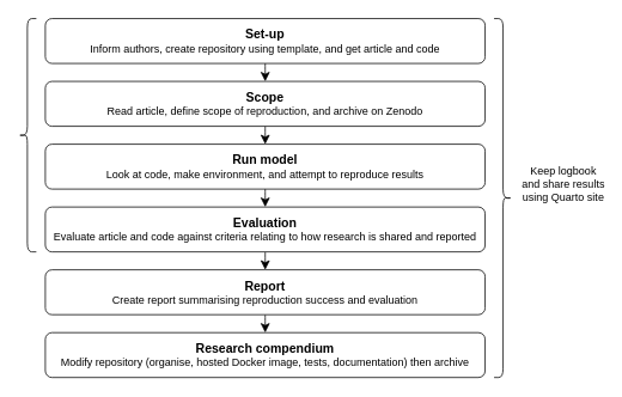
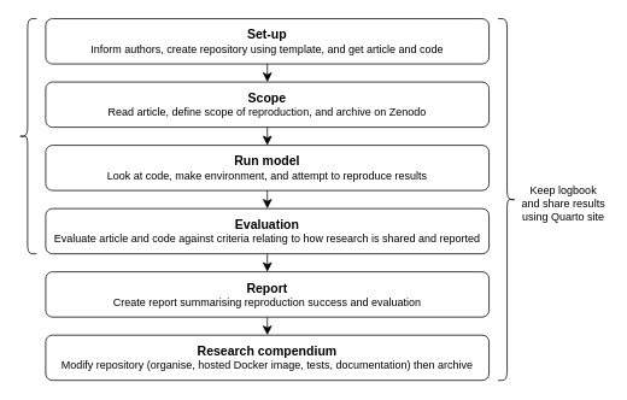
  <mxCell id="0" />
  <mxCell id="1" parent="0" />
  <mxCell id="2" style="edgeStyle=none;curved=1;rounded=0;orthogonalLoop=1;jettySize=auto;html=1;exitX=0.5;exitY=1;exitDx=0;exitDy=0;entryX=0.5;entryY=0;entryDx=0;entryDy=0;fontSize=12;startSize=8;endSize=8;" parent="1" source="3" target="5" edge="1"><mxGeometry relative="1" as="geometry" /></mxCell>
  <mxCell id="3" value="&lt;b&gt;&lt;font style=&quot;font-size: 14px;&quot;&gt;Set-up&lt;/font&gt;&lt;/b&gt;&lt;div&gt;Inform authors, c&lt;span style=&quot;background-color: initial;&quot;&gt;reate repository using template, and g&lt;/span&gt;&lt;span style=&quot;background-color: initial;&quot;&gt;et article and code&lt;/span&gt;&lt;/div&gt;" style="rounded=1;whiteSpace=wrap;html=1;" parent="1" vertex="1"><mxGeometry x="50" y="20" width="490" height="50" as="geometry" /></mxCell>
  <mxCell id="4" style="edgeStyle=none;curved=1;rounded=0;orthogonalLoop=1;jettySize=auto;html=1;exitX=0.5;exitY=1;exitDx=0;exitDy=0;entryX=0.5;entryY=0;entryDx=0;entryDy=0;fontSize=12;startSize=8;endSize=8;" parent="1" source="5" target="7" edge="1"><mxGeometry relative="1" as="geometry" /></mxCell>
  <mxCell id="5" value="&lt;b&gt;&lt;font style=&quot;font-size: 14px;&quot;&gt;Scope&lt;/font&gt;&lt;/b&gt;&lt;div&gt;Read article, define scope of reproduction, and archive on Zenodo&lt;/div&gt;" style="rounded=1;whiteSpace=wrap;html=1;" parent="1" vertex="1"><mxGeometry x="50" y="90" width="490" height="50" as="geometry" /></mxCell>
  <mxCell id="6" style="edgeStyle=none;curved=1;rounded=0;orthogonalLoop=1;jettySize=auto;html=1;exitX=0.5;exitY=1;exitDx=0;exitDy=0;entryX=0.5;entryY=0;entryDx=0;entryDy=0;fontSize=12;startSize=8;endSize=8;" parent="1" source="7" target="9" edge="1"><mxGeometry relative="1" as="geometry" /></mxCell>
  <mxCell id="7" value="&lt;b&gt;&lt;font style=&quot;font-size: 14px;&quot;&gt;Run model&lt;/font&gt;&lt;/b&gt;&lt;div&gt;Look at code, make environment, and attempt to reproduce results&lt;/div&gt;" style="rounded=1;whiteSpace=wrap;html=1;" parent="1" vertex="1"><mxGeometry x="50" y="160" width="490" height="50" as="geometry" /></mxCell>
  <mxCell id="8" style="edgeStyle=none;curved=1;rounded=0;orthogonalLoop=1;jettySize=auto;html=1;exitX=0.5;exitY=1;exitDx=0;exitDy=0;entryX=0.5;entryY=0;entryDx=0;entryDy=0;fontSize=12;startSize=8;endSize=8;" parent="1" source="9" target="11" edge="1"><mxGeometry relative="1" as="geometry" /></mxCell>
  <mxCell id="9" value="&lt;b&gt;&lt;font style=&quot;font-size: 14px;&quot;&gt;Evaluation&lt;/font&gt;&lt;/b&gt;&lt;div&gt;Evaluate article and code against criteria relating to how research is shared and reported&lt;/div&gt;" style="rounded=1;whiteSpace=wrap;html=1;" parent="1" vertex="1"><mxGeometry x="50" y="230" width="490" height="50" as="geometry" /></mxCell>
  <mxCell id="10" style="edgeStyle=none;curved=1;rounded=0;orthogonalLoop=1;jettySize=auto;html=1;exitX=0.5;exitY=1;exitDx=0;exitDy=0;entryX=0.5;entryY=0;entryDx=0;entryDy=0;fontSize=12;startSize=8;endSize=8;" parent="1" source="11" target="12" edge="1"><mxGeometry relative="1" as="geometry" /></mxCell>
  <mxCell id="11" value="&lt;b&gt;&lt;font style=&quot;font-size: 14px;&quot;&gt;Report&lt;/font&gt;&lt;/b&gt;&lt;div&gt;Create report summarising reproduction success and evaluation&lt;/div&gt;" style="rounded=1;whiteSpace=wrap;html=1;" parent="1" vertex="1"><mxGeometry x="50" y="300" width="490" height="50" as="geometry" /></mxCell>
  <mxCell id="12" value="&lt;b&gt;&lt;font style=&quot;font-size: 14px;&quot;&gt;Research compendium&lt;/font&gt;&lt;/b&gt;&lt;div&gt;Modify repository (organise, hosted Docker image, tests, documentation) then archive&lt;/div&gt;" style="rounded=1;whiteSpace=wrap;html=1;" parent="1" vertex="1"><mxGeometry x="50" y="370" width="490" height="50" as="geometry" /></mxCell>
  <mxCell id="13" value="" style="shape=curlyBracket;whiteSpace=wrap;html=1;rounded=1;flipH=1;labelPosition=right;verticalLabelPosition=middle;align=left;verticalAlign=middle;" parent="1" vertex="1"><mxGeometry x="550" y="20" width="20" height="400" as="geometry" /></mxCell>
  <mxCell id="14" value="" style="shape=curlyBracket;whiteSpace=wrap;html=1;rounded=1;labelPosition=left;verticalLabelPosition=middle;align=right;verticalAlign=middle;" parent="1" vertex="1"><mxGeometry x="20" y="20" width="20" height="260" as="geometry" /></mxCell>
- <mxCell id="15" value="Keep logbook and share results using Quarto site" style="text;html=1;align=center;verticalAlign=middle;whiteSpace=wrap;rounded=0;" parent="1" vertex="1"><mxGeometry x="579" y="190" width="97" height="30" as="geometry" /></mxCell>
+ <mxCell id="15" value="Keep logbook and share results using Quarto site" style="text;html=1;align=center;verticalAlign=middle;whiteSpace=wrap;rounded=0;" parent="1" vertex="1"><mxGeometry x="574" y="210" width="97" height="30" as="geometry" /></mxCell>
